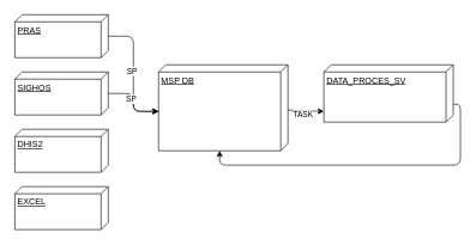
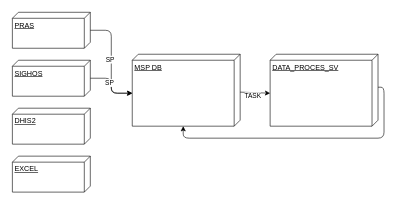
  <mxCell id="0" />
  <mxCell id="1" parent="0" />
  <mxCell id="2" value="PRAS" style="verticalAlign=top;align=left;spacingTop=8;spacingLeft=2;spacingRight=12;shape=cube;size=10;direction=south;fontStyle=4;html=1;whiteSpace=wrap;" vertex="1" parent="1"><mxGeometry x="20" y="20" width="130" height="60" as="geometry" /></mxCell>
  <mxCell id="3" value="SIGHOS" style="verticalAlign=top;align=left;spacingTop=8;spacingLeft=2;spacingRight=12;shape=cube;size=10;direction=south;fontStyle=4;html=1;whiteSpace=wrap;" vertex="1" parent="1"><mxGeometry x="20" y="100" width="130" height="60" as="geometry" /></mxCell>
  <mxCell id="4" value="DHIS2" style="verticalAlign=top;align=left;spacingTop=8;spacingLeft=2;spacingRight=12;shape=cube;size=10;direction=south;fontStyle=4;html=1;whiteSpace=wrap;" vertex="1" parent="1"><mxGeometry x="20" y="180" width="130" height="60" as="geometry" /></mxCell>
  <mxCell id="5" value="EXCEL" style="verticalAlign=top;align=left;spacingTop=8;spacingLeft=2;spacingRight=12;shape=cube;size=10;direction=south;fontStyle=4;html=1;whiteSpace=wrap;" vertex="1" parent="1"><mxGeometry x="20" y="260" width="130" height="60" as="geometry" /></mxCell>
  <mxCell id="6" value="MSP DB" style="verticalAlign=top;align=left;spacingTop=8;spacingLeft=2;spacingRight=12;shape=cube;size=10;direction=south;fontStyle=4;html=1;whiteSpace=wrap;" vertex="1" parent="1"><mxGeometry x="220" y="90" width="180" height="120" as="geometry" /></mxCell>
  <mxCell id="7" style="edgeStyle=orthogonalEdgeStyle;html=1;entryX=0;entryY=0;entryDx=65;entryDy=180;entryPerimeter=0;" edge="1" parent="1" source="2" target="6"><mxGeometry relative="1" as="geometry" /></mxCell>
  <mxCell id="8" value="SP" style="edgeLabel;html=1;align=center;verticalAlign=middle;resizable=0;points=[];" vertex="1" connectable="0" parent="7"><mxGeometry x="-0.055" y="-3" relative="1" as="geometry"><mxPoint as="offset" /></mxGeometry></mxCell>
  <mxCell id="9" style="edgeStyle=orthogonalEdgeStyle;html=1;entryX=0;entryY=0;entryDx=65;entryDy=180;entryPerimeter=0;" edge="1" parent="1" source="3" target="6"><mxGeometry relative="1" as="geometry" /></mxCell>
  <mxCell id="10" value="SP" style="edgeLabel;html=1;align=center;verticalAlign=middle;resizable=0;points=[];" vertex="1" connectable="0" parent="9"><mxGeometry x="-0.119" y="-4" relative="1" as="geometry"><mxPoint as="offset" /></mxGeometry></mxCell>
  <mxCell id="11" style="edgeStyle=orthogonalEdgeStyle;html=1;exitX=0;exitY=0;exitDx=55;exitDy=0;exitPerimeter=0;entryX=0;entryY=0;entryDx=120;entryDy=95;entryPerimeter=0;" edge="1" parent="1" source="12" target="6"><mxGeometry relative="1" as="geometry"><Array as="points"><mxPoint x="640" y="145" /><mxPoint x="640" y="230" /><mxPoint x="305" y="230" /></Array></mxGeometry></mxCell>
- <mxCell id="12" value="DATA_PROCES_SV" style="verticalAlign=top;align=left;spacingTop=8;spacingLeft=2;spacingRight=12;shape=cube;size=10;direction=south;fontStyle=4;html=1;whiteSpace=wrap;" vertex="1" parent="1"><mxGeometry x="450" y="90" width="180" height="80" as="geometry" /></mxCell>
+ <mxCell id="12" value="DATA_PROCES_SV" style="verticalAlign=top;align=left;spacingTop=8;spacingLeft=2;spacingRight=12;shape=cube;size=10;direction=south;fontStyle=4;html=1;whiteSpace=wrap;" vertex="1" parent="1"><mxGeometry x="450" y="90" width="180" height="120" as="geometry" /></mxCell>
  <mxCell id="13" style="edgeStyle=none;html=1;entryX=0;entryY=0;entryDx=65;entryDy=180;entryPerimeter=0;" edge="1" parent="1" source="6" target="12"><mxGeometry relative="1" as="geometry" /></mxCell>
  <mxCell id="14" value="TASK" style="edgeLabel;html=1;align=center;verticalAlign=middle;resizable=0;points=[];textDirection=ltr;" vertex="1" connectable="0" parent="13"><mxGeometry x="-0.458" relative="1" as="geometry"><mxPoint x="7" y="6" as="offset" /></mxGeometry></mxCell>
